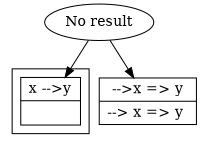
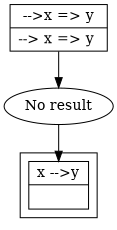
  digraph {
    node [shape=record]
    n1 [label="{<seq> x --\>y |<lastfip>  \n }"]
    n2 [label="{<seq>  --\>x =\> y |<lastfip> --\> x =\> y \n }"]
    n3 [label="No result" shape=""]
    subgraph cluster_1 {
      n1
    }
-   n3 -> n2
+   n2 -> n3
    n3 -> n1
  }
